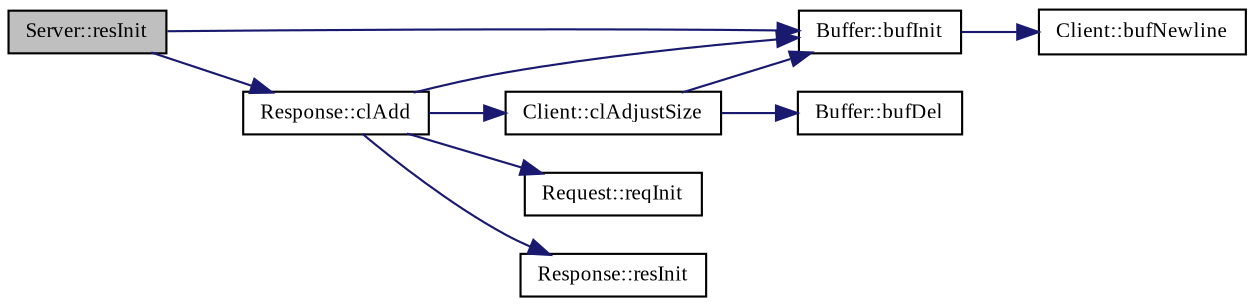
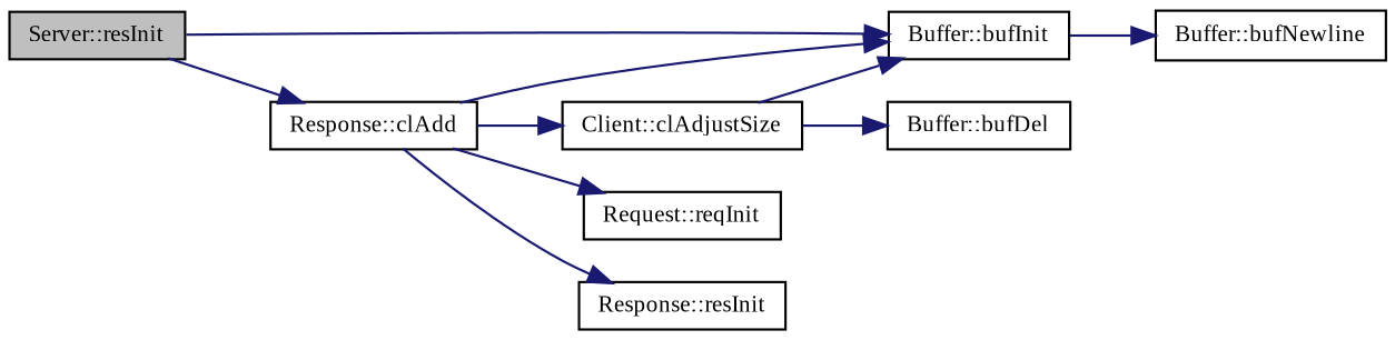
  digraph {
    fontname="Liberation Serif"
    rankdir=LR
    node [color=black fontname="Liberation Serif" fontsize=10 shape=record]
    edge [color=midnightblue fontname="Liberation Serif" fontsize=10 labelfontname=FreeSans labelfontsize=10 style=solid]
    n1 [fillcolor=grey75 fontcolor=black height=0.2 label="Server::resInit" style=filled width=0.4]
    n2 [height=0.2 label="Buffer::bufInit" width=0.4]
    n3 [height=0.2 label="Response::clAdd" width=0.4]
-   n4 [height=0.2 label="Client::bufNewline" width=0.4]
+   n4 [height=0.2 label="Buffer::bufNewline" width=0.4]
    n5 [height=0.2 label="Client::clAdjustSize" width=0.4]
    n6 [height=0.2 label="Request::reqInit" width=0.4]
    n7 [height=0.2 label="Response::resInit" width=0.4]
    n8 [height=0.2 label="Buffer::bufDel" width=0.4]
    n1 -> n2
    n1 -> n3
    n2 -> n4
    n3 -> n2
    n3 -> n5
    n3 -> n6
    n3 -> n7
    n5 -> n2
    n5 -> n8
  }
